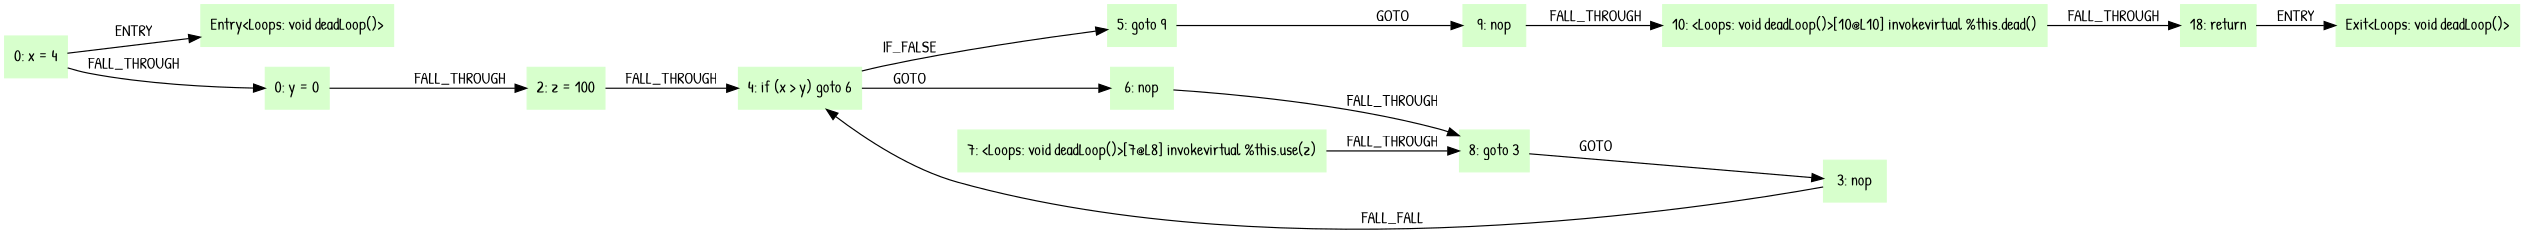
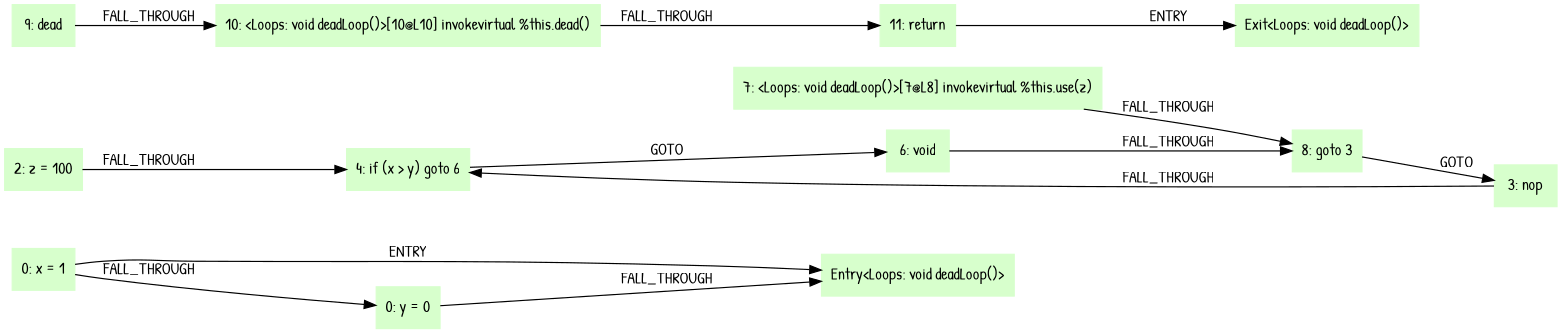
  digraph {
    fontname="Patrick Hand"
    rankdir=LR
    node [color=".3 .2 1.0" fontname="Patrick Hand" shape=box style=filled]
    edge [fontname="Patrick Hand"]
    n1 [label="Entry<Loops: void deadLoop()>"]
-   n2 [label="0: x = 4"]
+   n2 [label="0: x = 1"]
    n3 [label="0: y = 0"]
    n4 [label="2: z = 100"]
    n5 [label="4: if (x > y) goto 6"]
    n6 [label="3: nop"]
-   n7 [label="5: goto 9"]
-   n8 [label="6: nop"]
-   n9 [label="9: nop"]
+   n8 [label="6: void"]
+   n9 [label="9: dead"]
    n10 [label="8: goto 3"]
    n11 [label="10: <Loops: void deadLoop()>[10@L10] invokevirtual %this.dead()"]
    n12 [label="7: <Loops: void deadLoop()>[7@L8] invokevirtual %this.use(z)"]
-   n13 [label="18: return"]
+   n13 [label="11: return"]
    n14 [label="Exit<Loops: void deadLoop()>"]
    n2 -> n1 [label=ENTRY]
    n2 -> n3 [label=FALL_THROUGH]
-   n3 -> n4 [label=FALL_THROUGH]
+   n3 -> n1 [label=FALL_THROUGH]
    n4 -> n5 [label=FALL_THROUGH]
-   n5 -> n7 [label=IF_FALSE]
    n5 -> n8 [label=GOTO]
-   n6 -> n5 [label=FALL_FALL]
-   n7 -> n9 [label=GOTO]
+   n6 -> n5 [label=FALL_THROUGH]
    n8 -> n10 [label=FALL_THROUGH]
    n9 -> n11 [label=FALL_THROUGH]
    n10 -> n6 [label=GOTO]
    n11 -> n13 [label=FALL_THROUGH]
    n12 -> n10 [label=FALL_THROUGH]
    n13 -> n14 [label=ENTRY]
  }
